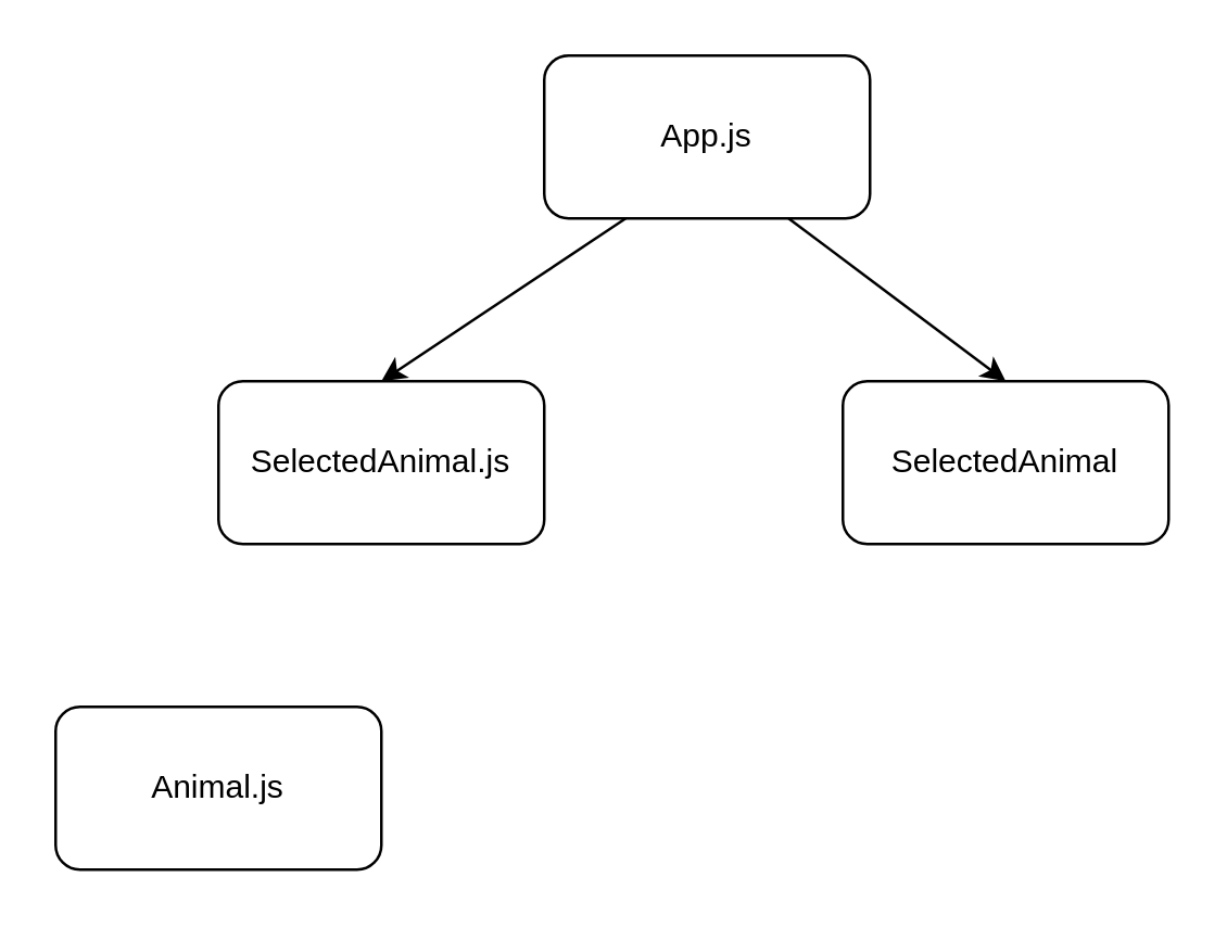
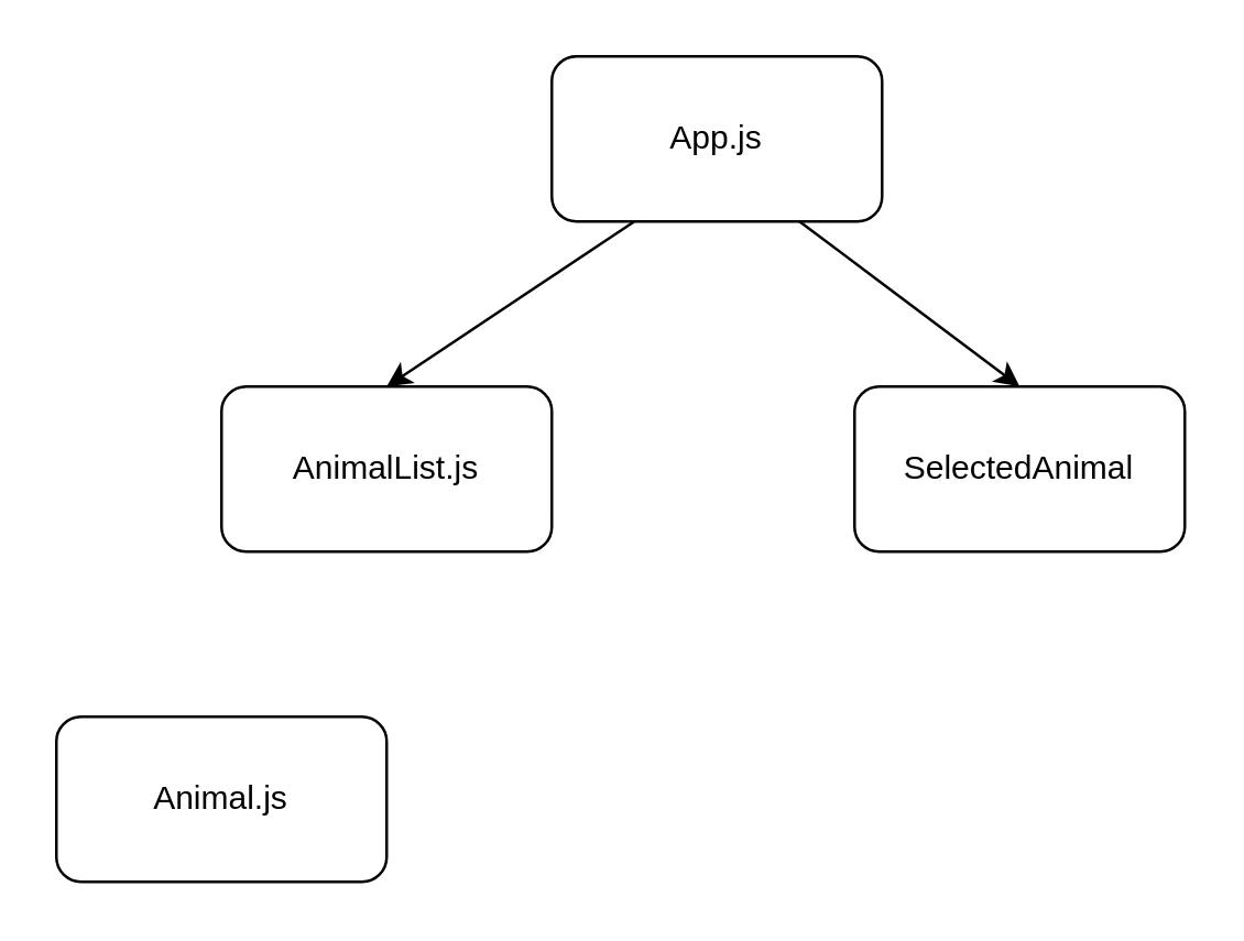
  <mxCell id="0" />
  <mxCell id="1" parent="0" />
  <mxCell id="2" value="App.js" style="rounded=1;whiteSpace=wrap;html=1;" vertex="1" parent="1"><mxGeometry x="200" y="20" width="120" height="60" as="geometry" /></mxCell>
- <mxCell id="3" value="SelectedAnimal.js" style="rounded=1;whiteSpace=wrap;html=1;" vertex="1" parent="1"><mxGeometry x="80" y="140" width="120" height="60" as="geometry" /></mxCell>
+ <mxCell id="3" value="AnimalList.js" style="rounded=1;whiteSpace=wrap;html=1;" vertex="1" parent="1"><mxGeometry x="80" y="140" width="120" height="60" as="geometry" /></mxCell>
  <mxCell id="4" value="Animal.js" style="rounded=1;whiteSpace=wrap;html=1;" vertex="1" parent="1"><mxGeometry x="20" y="260" width="120" height="60" as="geometry" /></mxCell>
  <mxCell id="5" value="" style="endArrow=classic;html=1;exitX=0.25;exitY=1;exitDx=0;exitDy=0;entryX=0.5;entryY=0;entryDx=0;entryDy=0;" edge="1" parent="1" source="2" target="3"><mxGeometry width="50" height="50" relative="1" as="geometry"><mxPoint x="220" y="300" as="sourcePoint" /><mxPoint x="270" y="250" as="targetPoint" /></mxGeometry></mxCell>
  <mxCell id="6" value="SelectedAnimal" style="rounded=1;whiteSpace=wrap;html=1;" vertex="1" parent="1"><mxGeometry x="310" y="140" width="120" height="60" as="geometry" /></mxCell>
  <mxCell id="7" value="" style="endArrow=classic;html=1;exitX=0.75;exitY=1;exitDx=0;exitDy=0;entryX=0.5;entryY=0;entryDx=0;entryDy=0;" edge="1" parent="1" source="2" target="6"><mxGeometry width="50" height="50" relative="1" as="geometry"><mxPoint x="160" y="300" as="sourcePoint" /><mxPoint x="210" y="250" as="targetPoint" /></mxGeometry></mxCell>
